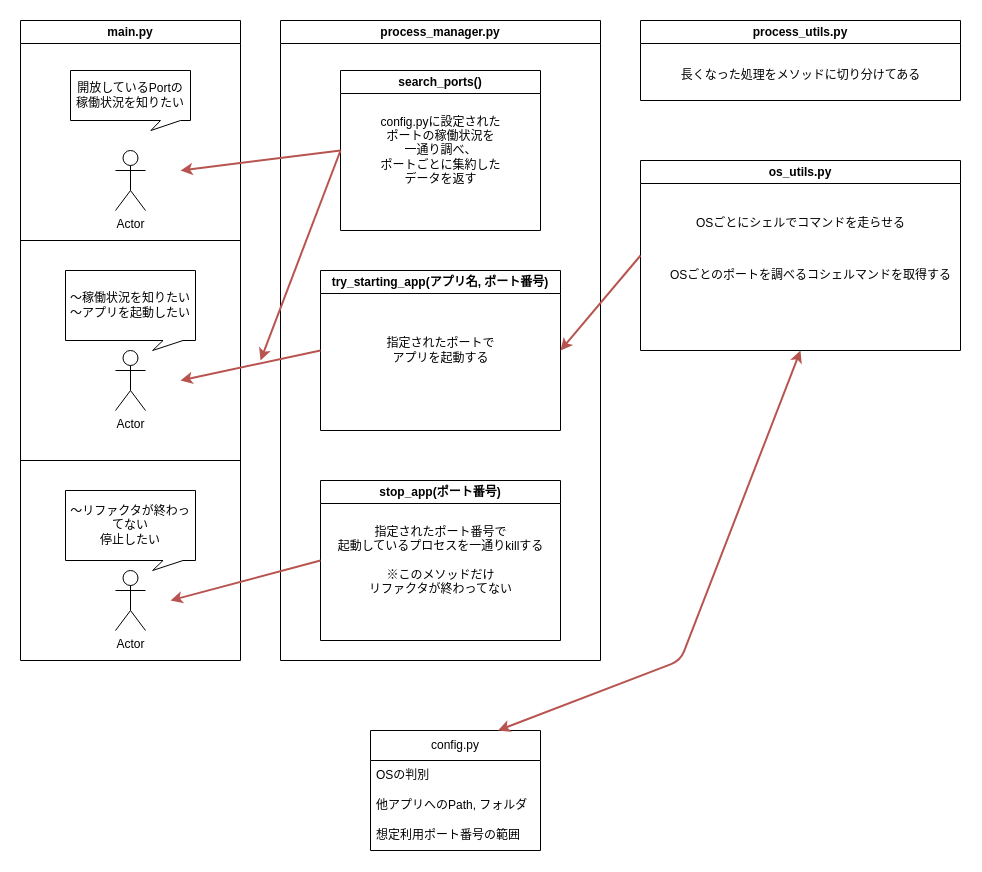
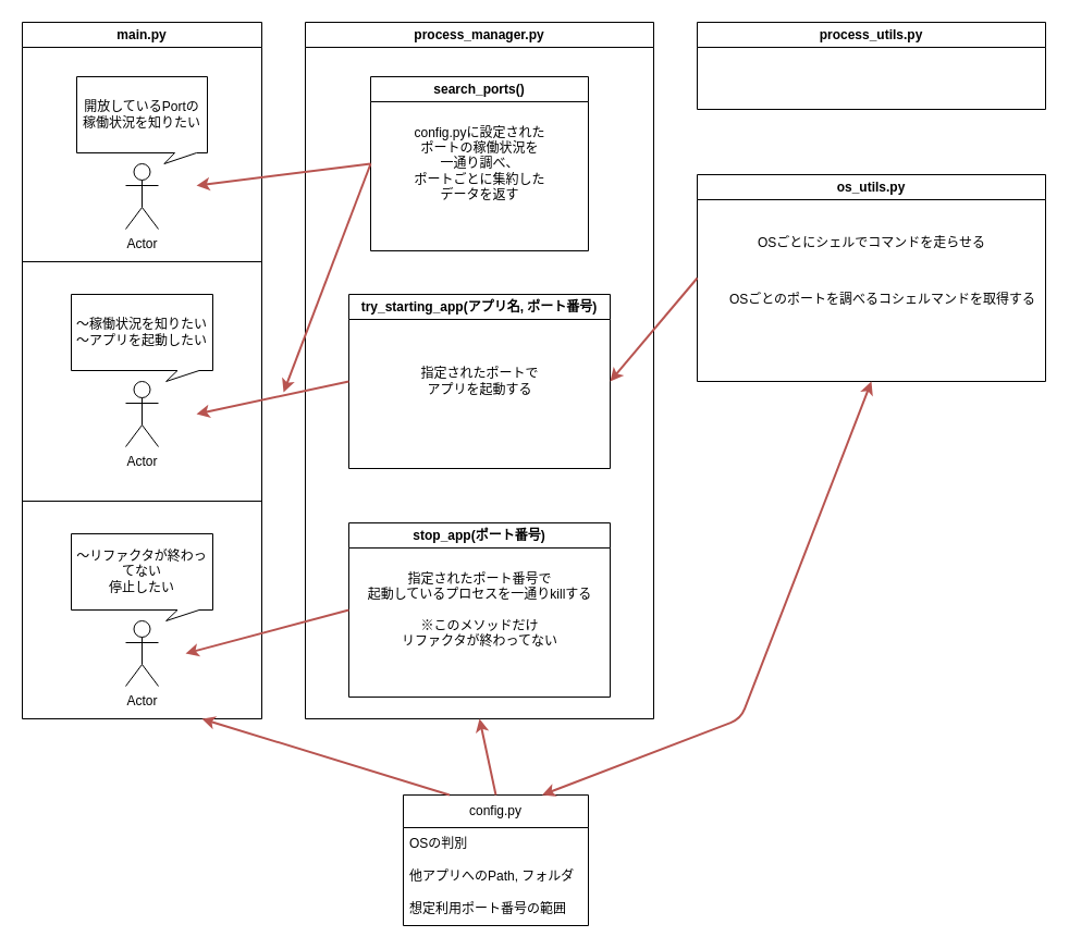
  <mxCell id="0" />
  <mxCell id="1" parent="0" />
  <mxCell id="2" value="main.py" style="swimlane;whiteSpace=wrap;html=1;" vertex="1" parent="1"><mxGeometry x="20" y="20" width="220" height="640" as="geometry" /></mxCell>
  <mxCell id="3" value="Actor" style="shape=umlActor;verticalLabelPosition=bottom;verticalAlign=top;html=1;outlineConnect=0;" vertex="1" parent="2"><mxGeometry x="95" y="130" width="30" height="60" as="geometry" /></mxCell>
- <mxCell id="4" value="開放しているPortの&lt;div&gt;稼働状況を知りたい&lt;/div&gt;" style="shape=callout;whiteSpace=wrap;html=1;perimeter=calloutPerimeter;size=10;position=0.75;base=20;position2=0.67;" vertex="1" parent="2"><mxGeometry x="50" y="50" width="120" height="60" as="geometry" /></mxCell>
+ <mxCell id="4" value="開放しているPortの&lt;div&gt;稼働状況を知りたい&lt;/div&gt;" style="shape=callout;whiteSpace=wrap;html=1;perimeter=calloutPerimeter;size=10;position=0.75;base=20;position2=0.67;" vertex="1" parent="2"><mxGeometry x="50" y="50" width="120" height="80" as="geometry" /></mxCell>
  <mxCell id="5" value="〜稼働状況を知りたい&lt;div&gt;〜アプリを起動したい&lt;/div&gt;" style="shape=callout;whiteSpace=wrap;html=1;perimeter=calloutPerimeter;size=10;position=0.75;base=20;position2=0.67;" vertex="1" parent="2"><mxGeometry x="45" y="250" width="130" height="80" as="geometry" /></mxCell>
  <mxCell id="6" value="Actor" style="shape=umlActor;verticalLabelPosition=bottom;verticalAlign=top;html=1;outlineConnect=0;" vertex="1" parent="2"><mxGeometry x="95" y="330" width="30" height="60" as="geometry" /></mxCell>
  <mxCell id="7" value="Actor" style="shape=umlActor;verticalLabelPosition=bottom;verticalAlign=top;html=1;outlineConnect=0;" vertex="1" parent="2"><mxGeometry x="95" y="550" width="30" height="60" as="geometry" /></mxCell>
  <mxCell id="8" value="〜リファクタが終わってない&lt;div&gt;停止したい&lt;/div&gt;" style="shape=callout;whiteSpace=wrap;html=1;perimeter=calloutPerimeter;size=10;position=0.75;base=20;position2=0.67;" vertex="1" parent="2"><mxGeometry x="45" y="470" width="130" height="80" as="geometry" /></mxCell>
  <mxCell id="9" value="" style="endArrow=none;html=1;" edge="1" parent="2"><mxGeometry width="50" height="50" relative="1" as="geometry"><mxPoint y="440" as="sourcePoint" /><mxPoint x="220" y="440" as="targetPoint" /></mxGeometry></mxCell>
  <mxCell id="10" value="process_manager.py" style="swimlane;whiteSpace=wrap;html=1;startSize=23;" vertex="1" parent="1"><mxGeometry x="280" y="20" width="320" height="640" as="geometry" /></mxCell>
  <mxCell id="11" value="search_ports()" style="swimlane;whiteSpace=wrap;html=1;" vertex="1" parent="10"><mxGeometry x="60" y="50" width="200" height="160" as="geometry" /></mxCell>
  <mxCell id="12" value="config.pyに設定された&lt;div&gt;ポートの稼働状況を&lt;/div&gt;&lt;div&gt;一通り調べ、&lt;/div&gt;&lt;div&gt;ポートごとに集約した&lt;/div&gt;&lt;div&gt;データを返す&lt;/div&gt;" style="text;html=1;align=center;verticalAlign=middle;resizable=0;points=[];autosize=1;strokeColor=none;fillColor=none;" vertex="1" parent="11"><mxGeometry x="30" y="35" width="140" height="90" as="geometry" /></mxCell>
  <mxCell id="13" value="try_starting_app(アプリ名, ポート番号)" style="swimlane;whiteSpace=wrap;html=1;" vertex="1" parent="10"><mxGeometry x="40" y="250" width="240" height="160" as="geometry" /></mxCell>
  <mxCell id="14" value="指定されたポートで&lt;div&gt;アプリを起動する&lt;/div&gt;" style="text;html=1;align=center;verticalAlign=middle;resizable=0;points=[];autosize=1;strokeColor=none;fillColor=none;" vertex="1" parent="13"><mxGeometry x="55" y="60" width="130" height="40" as="geometry" /></mxCell>
  <mxCell id="15" value="stop_app(ポート番号)" style="swimlane;whiteSpace=wrap;html=1;" vertex="1" parent="10"><mxGeometry x="40" y="460" width="240" height="160" as="geometry" /></mxCell>
  <mxCell id="16" value="&lt;div&gt;指定されたポート番号で&lt;/div&gt;&lt;div&gt;起動しているプロセスを一通りkillする&lt;/div&gt;&lt;div&gt;&lt;br&gt;&lt;/div&gt;&lt;div&gt;&lt;span style=&quot;background-color: transparent;&quot;&gt;※このメソッドだけ&lt;/span&gt;&lt;/div&gt;&lt;div&gt;&lt;span style=&quot;background-color: transparent;&quot;&gt;リファクタが終わってない&lt;/span&gt;&lt;br&gt;&lt;/div&gt;" style="text;html=1;align=center;verticalAlign=middle;resizable=0;points=[];autosize=1;strokeColor=none;fillColor=none;" vertex="1" parent="15"><mxGeometry x="5" y="35" width="230" height="90" as="geometry" /></mxCell>
  <mxCell id="17" value="os_utils.py" style="swimlane;whiteSpace=wrap;html=1;startSize=23;" vertex="1" parent="1"><mxGeometry x="640" y="160" width="320" height="190" as="geometry" /></mxCell>
  <mxCell id="18" value="OSごとのポートを調べるコシェルマンドを取得する" style="text;html=1;align=center;verticalAlign=middle;resizable=0;points=[];autosize=1;strokeColor=none;fillColor=none;" vertex="1" parent="17"><mxGeometry x="20" y="100" width="300" height="30" as="geometry" /></mxCell>
  <mxCell id="19" value="config.py" style="swimlane;fontStyle=0;childLayout=stackLayout;horizontal=1;startSize=30;horizontalStack=0;resizeParent=1;resizeParentMax=0;resizeLast=0;collapsible=1;marginBottom=0;whiteSpace=wrap;html=1;" vertex="1" parent="1"><mxGeometry x="370" y="730" width="170" height="120" as="geometry" /></mxCell>
  <mxCell id="20" value="OSの判別" style="text;strokeColor=none;fillColor=none;align=left;verticalAlign=middle;spacingLeft=4;spacingRight=4;overflow=hidden;points=[[0,0.5],[1,0.5]];portConstraint=eastwest;rotatable=0;whiteSpace=wrap;html=1;" vertex="1" parent="19"><mxGeometry y="30" width="170" height="30" as="geometry" /></mxCell>
  <mxCell id="21" value="他アプリへのPath, フォルダ" style="text;strokeColor=none;fillColor=none;align=left;verticalAlign=middle;spacingLeft=4;spacingRight=4;overflow=hidden;points=[[0,0.5],[1,0.5]];portConstraint=eastwest;rotatable=0;whiteSpace=wrap;html=1;" vertex="1" parent="19"><mxGeometry y="60" width="170" height="30" as="geometry" /></mxCell>
  <mxCell id="22" value="&lt;span style=&quot;color: rgb(0, 0, 0);&quot;&gt;想定利用ポート番号の範囲&lt;/span&gt;" style="text;strokeColor=none;fillColor=none;align=left;verticalAlign=middle;spacingLeft=4;spacingRight=4;overflow=hidden;points=[[0,0.5],[1,0.5]];portConstraint=eastwest;rotatable=0;whiteSpace=wrap;html=1;" vertex="1" parent="19"><mxGeometry y="90" width="170" height="30" as="geometry" /></mxCell>
  <mxCell id="23" value="process_utils.py" style="swimlane;whiteSpace=wrap;html=1;startSize=23;" vertex="1" parent="1"><mxGeometry x="640" y="20" width="320" height="80" as="geometry" /></mxCell>
- <mxCell id="24" value="長くなった処理をメソッドに切り分けてある" style="text;html=1;align=center;verticalAlign=middle;resizable=0;points=[];autosize=1;strokeColor=none;fillColor=none;" vertex="1" parent="23"><mxGeometry x="30" y="40" width="260" height="30" as="geometry" /></mxCell>
  <mxCell id="25" value="" style="endArrow=classic;html=1;exitX=0;exitY=0.5;exitDx=0;exitDy=0;fillColor=#f8cecc;strokeColor=#b85450;strokeWidth=2;" edge="1" parent="1" source="11"><mxGeometry width="50" height="50" relative="1" as="geometry"><mxPoint x="330" y="172" as="sourcePoint" /><mxPoint x="180" y="170" as="targetPoint" /></mxGeometry></mxCell>
  <mxCell id="26" value="OSごとにシェルでコマンドを走らせる" style="text;html=1;align=center;verticalAlign=middle;resizable=0;points=[];autosize=1;strokeColor=none;fillColor=none;" vertex="1" parent="1"><mxGeometry x="685" y="208" width="230" height="30" as="geometry" /></mxCell>
  <mxCell id="27" value="" style="endArrow=none;html=1;" edge="1" parent="1"><mxGeometry width="50" height="50" relative="1" as="geometry"><mxPoint x="20" y="240" as="sourcePoint" /><mxPoint x="240" y="240" as="targetPoint" /></mxGeometry></mxCell>
+ <mxCell id="28" value="" style="endArrow=classic;html=1;exitX=0.25;exitY=0;exitDx=0;exitDy=0;entryX=0.75;entryY=1;entryDx=0;entryDy=0;fillColor=#f8cecc;strokeColor=#b85450;strokeWidth=2;" edge="1" parent="1" source="19" target="2"><mxGeometry width="50" height="50" relative="1" as="geometry"><mxPoint x="470" y="720" as="sourcePoint" /><mxPoint x="520" y="670" as="targetPoint" /></mxGeometry></mxCell>
+ <mxCell id="29" value="" style="endArrow=classic;html=1;exitX=0.5;exitY=0;exitDx=0;exitDy=0;entryX=0.5;entryY=1;entryDx=0;entryDy=0;fillColor=#f8cecc;strokeColor=#b85450;strokeWidth=2;" edge="1" parent="1" source="19" target="10"><mxGeometry width="50" height="50" relative="1" as="geometry"><mxPoint x="490" y="490" as="sourcePoint" /><mxPoint x="540" y="440" as="targetPoint" /></mxGeometry></mxCell>
  <mxCell id="30" value="" style="endArrow=classic;startArrow=classic;html=1;exitX=0.75;exitY=0;exitDx=0;exitDy=0;entryX=0.5;entryY=1;entryDx=0;entryDy=0;fillColor=#f8cecc;strokeColor=#b85450;strokeWidth=2;" edge="1" parent="1" source="19" target="17"><mxGeometry width="50" height="50" relative="1" as="geometry"><mxPoint x="490" y="490" as="sourcePoint" /><mxPoint x="540" y="440" as="targetPoint" /><Array as="points"><mxPoint x="680" y="660" /></Array></mxGeometry></mxCell>
  <mxCell id="31" value="" style="endArrow=classic;html=1;entryX=1;entryY=0.5;entryDx=0;entryDy=0;exitX=0;exitY=0.5;exitDx=0;exitDy=0;fillColor=#f8cecc;strokeColor=#b85450;strokeWidth=2;" edge="1" parent="1" source="17" target="13"><mxGeometry width="50" height="50" relative="1" as="geometry"><mxPoint x="650" y="70" as="sourcePoint" /><mxPoint x="550" y="120" as="targetPoint" /></mxGeometry></mxCell>
  <mxCell id="32" value="" style="endArrow=classic;html=1;exitX=0;exitY=0.5;exitDx=0;exitDy=0;fillColor=#f8cecc;strokeColor=#b85450;strokeWidth=2;" edge="1" parent="1" source="13"><mxGeometry width="50" height="50" relative="1" as="geometry"><mxPoint x="310" y="370" as="sourcePoint" /><mxPoint x="180" y="380" as="targetPoint" /></mxGeometry></mxCell>
  <mxCell id="33" value="" style="endArrow=classic;html=1;exitX=0;exitY=0.5;exitDx=0;exitDy=0;fillColor=#f8cecc;strokeColor=#b85450;strokeWidth=2;" edge="1" parent="1" source="15"><mxGeometry width="50" height="50" relative="1" as="geometry"><mxPoint x="360" y="170" as="sourcePoint" /><mxPoint x="170" y="600" as="targetPoint" /></mxGeometry></mxCell>
  <mxCell id="34" value="" style="endArrow=classic;html=1;fillColor=#f8cecc;strokeColor=#b85450;strokeWidth=2;" edge="1" parent="1"><mxGeometry width="50" height="50" relative="1" as="geometry"><mxPoint x="340" y="150" as="sourcePoint" /><mxPoint x="260" y="360" as="targetPoint" /></mxGeometry></mxCell>
